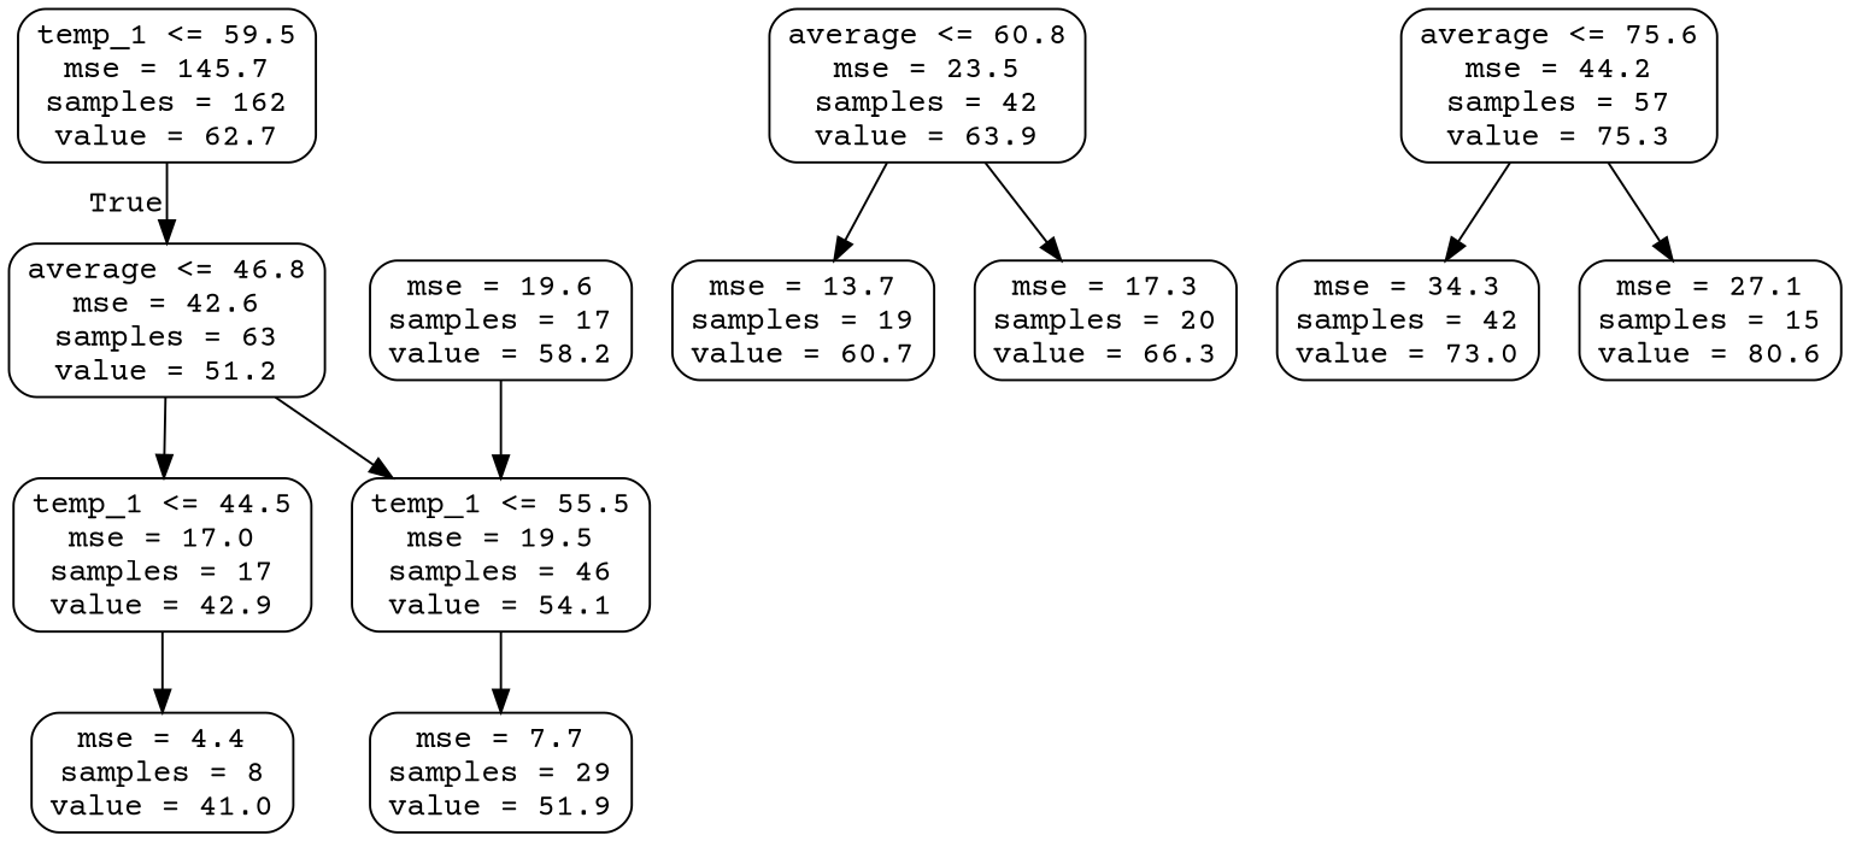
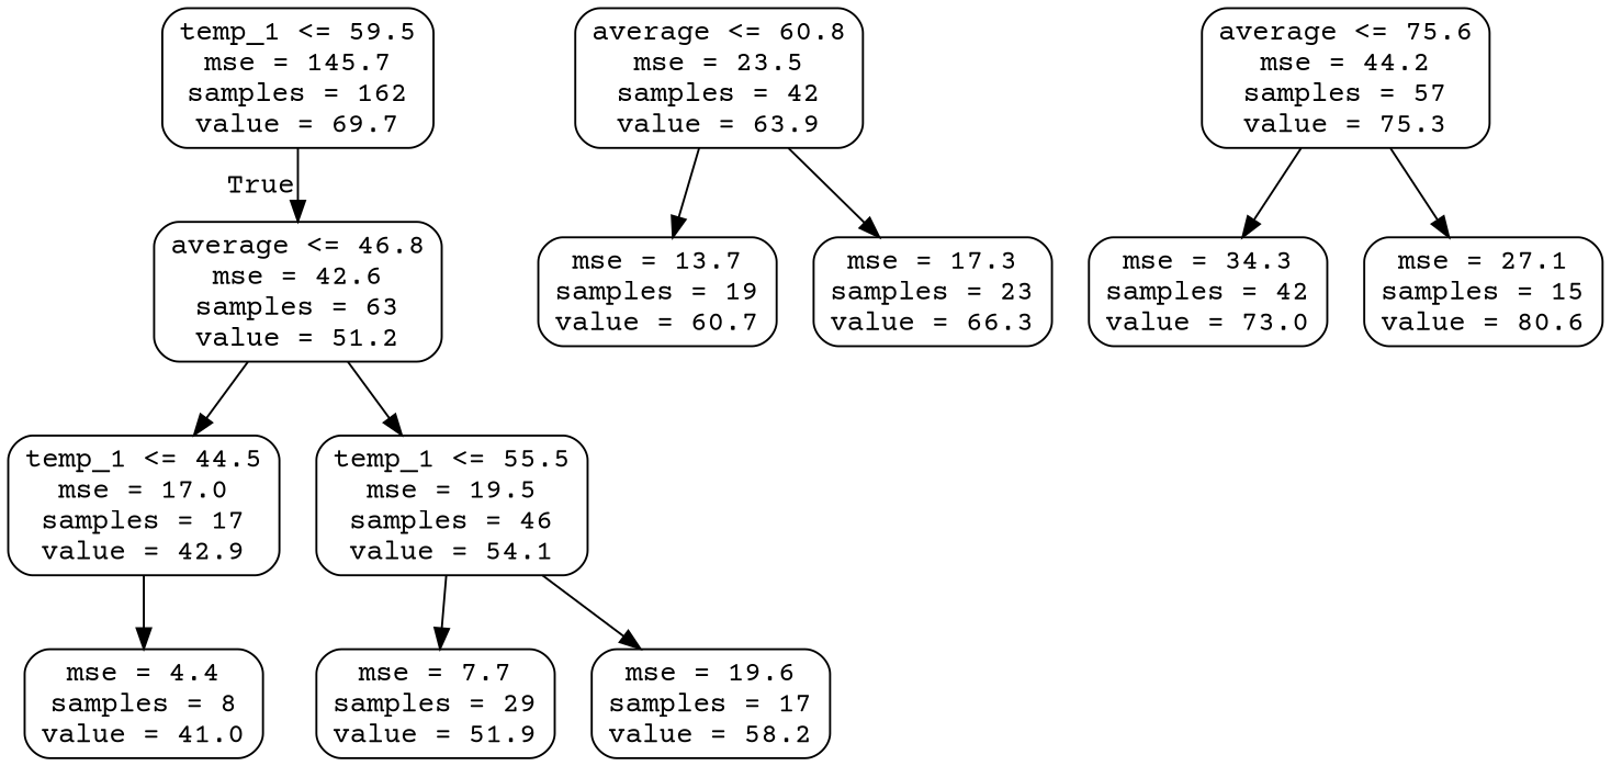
  digraph {
    fontname="Courier Prime"
    node [color=black fontname="Courier Prime" shape=box style=rounded]
    edge [fontname="Courier Prime"]
-   n1 [label="temp_1 <= 59.5\nmse = 145.7\nsamples = 162\nvalue = 62.7"]
+   n1 [label="temp_1 <= 59.5\nmse = 145.7\nsamples = 162\nvalue = 69.7"]
    n2 [label="average <= 46.8\nmse = 42.6\nsamples = 63\nvalue = 51.2"]
    n3 [label="temp_1 <= 44.5\nmse = 17.0\nsamples = 17\nvalue = 42.9"]
    n4 [label="temp_1 <= 55.5\nmse = 19.5\nsamples = 46\nvalue = 54.1"]
    n5 [label="mse = 4.4\nsamples = 8\nvalue = 41.0"]
    n6 [label="mse = 7.7\nsamples = 29\nvalue = 51.9"]
    n7 [label="mse = 19.6\nsamples = 17\nvalue = 58.2"]
    n8 [label="average <= 60.8\nmse = 23.5\nsamples = 42\nvalue = 63.9"]
    n9 [label="mse = 13.7\nsamples = 19\nvalue = 60.7"]
-   n10 [label="mse = 17.3\nsamples = 20\nvalue = 66.3"]
+   n10 [label="mse = 17.3\nsamples = 23\nvalue = 66.3"]
    n11 [label="average <= 75.6\nmse = 44.2\nsamples = 57\nvalue = 75.3"]
    n12 [label="mse = 34.3\nsamples = 42\nvalue = 73.0"]
    n13 [label="mse = 27.1\nsamples = 15\nvalue = 80.6"]
    n1 -> n2 [headlabel=True labelangle=45 labeldistance=2.5]
    n2 -> n3
    n2 -> n4
    n3 -> n5
    n4 -> n6
-   n7 -> n4
+   n4 -> n7
    n8 -> n9
    n8 -> n10
    n11 -> n12
    n11 -> n13
  }
